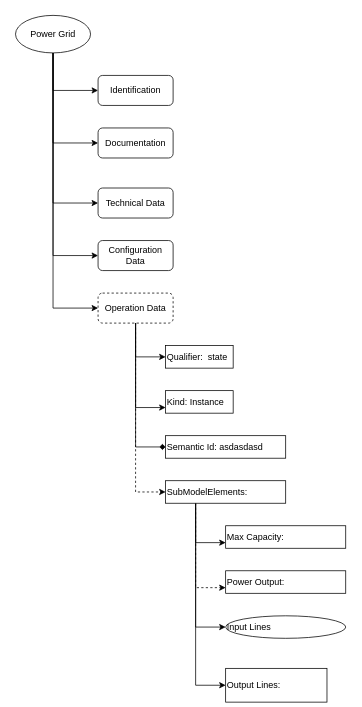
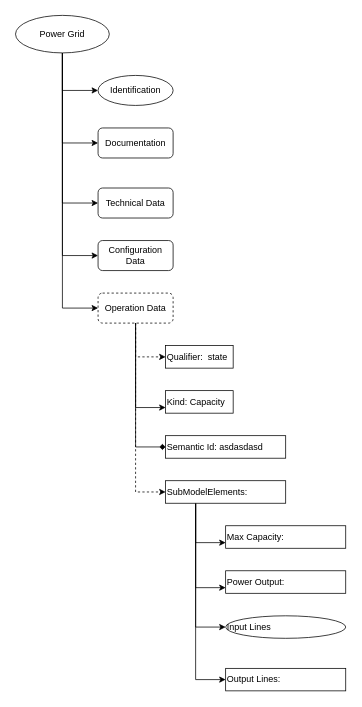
  <mxCell id="0" />
  <mxCell id="1" parent="0" />
  <mxCell id="2" style="edgeStyle=orthogonalEdgeStyle;rounded=0;orthogonalLoop=1;jettySize=auto;html=1;exitX=0.5;exitY=1;exitDx=0;exitDy=0;entryX=0;entryY=0.5;entryDx=0;entryDy=0;" edge="1" parent="1" source="7" target="8"><mxGeometry relative="1" as="geometry" /></mxCell>
  <mxCell id="3" style="edgeStyle=orthogonalEdgeStyle;rounded=0;orthogonalLoop=1;jettySize=auto;html=1;exitX=0.5;exitY=1;exitDx=0;exitDy=0;entryX=0;entryY=0.5;entryDx=0;entryDy=0;" edge="1" parent="1" source="7" target="9"><mxGeometry relative="1" as="geometry" /></mxCell>
  <mxCell id="4" style="edgeStyle=orthogonalEdgeStyle;rounded=0;orthogonalLoop=1;jettySize=auto;html=1;exitX=0.5;exitY=1;exitDx=0;exitDy=0;entryX=0;entryY=0.5;entryDx=0;entryDy=0;" edge="1" parent="1" source="7" target="10"><mxGeometry relative="1" as="geometry" /></mxCell>
  <mxCell id="5" style="edgeStyle=orthogonalEdgeStyle;rounded=0;orthogonalLoop=1;jettySize=auto;html=1;exitX=0.5;exitY=1;exitDx=0;exitDy=0;entryX=0;entryY=0.5;entryDx=0;entryDy=0;" edge="1" parent="1" source="7" target="16"><mxGeometry relative="1" as="geometry" /></mxCell>
  <mxCell id="6" style="edgeStyle=orthogonalEdgeStyle;rounded=0;orthogonalLoop=1;jettySize=auto;html=1;exitX=0.5;exitY=1;exitDx=0;exitDy=0;entryX=0;entryY=0.5;entryDx=0;entryDy=0;" edge="1" parent="1" source="7" target="15"><mxGeometry relative="1" as="geometry" /></mxCell>
- <mxCell id="7" value="Power Grid" style="ellipse;whiteSpace=wrap;html=1;" vertex="1" parent="1"><mxGeometry x="20" y="20" width="100" height="50" as="geometry" /></mxCell>
- <mxCell id="8" value="Identification" style="rounded=1;whiteSpace=wrap;html=1;" vertex="1" parent="1"><mxGeometry x="130" y="100" width="100" height="40" as="geometry" /></mxCell>
+ <mxCell id="7" value="Power Grid" style="ellipse;whiteSpace=wrap;html=1;" vertex="1" parent="1"><mxGeometry x="20" y="20" width="125" height="50" as="geometry" /></mxCell>
+ <mxCell id="8" value="Identification" style="ellipse;whiteSpace=wrap;html=1;" vertex="1" parent="1"><mxGeometry x="130" y="100" width="100" height="40" as="geometry" /></mxCell>
  <mxCell id="9" value="Documentation" style="rounded=1;whiteSpace=wrap;html=1;" vertex="1" parent="1"><mxGeometry x="130" y="170" width="100" height="40" as="geometry" /></mxCell>
  <mxCell id="10" value="Technical Data" style="rounded=1;whiteSpace=wrap;html=1;" vertex="1" parent="1"><mxGeometry x="130" y="250" width="100" height="40" as="geometry" /></mxCell>
- <mxCell id="11" style="edgeStyle=orthogonalEdgeStyle;rounded=0;orthogonalLoop=1;jettySize=auto;html=1;entryX=0;entryY=0.5;entryDx=0;entryDy=0;" edge="1" parent="1" source="15" target="17"><mxGeometry relative="1" as="geometry" /></mxCell>
+ <mxCell id="11" style="edgeStyle=orthogonalEdgeStyle;rounded=0;orthogonalLoop=1;jettySize=auto;html=1;entryX=0;entryY=0.5;entryDx=0;entryDy=0;dashed=1;" edge="1" parent="1" source="15" target="17"><mxGeometry relative="1" as="geometry" /></mxCell>
  <mxCell id="12" style="edgeStyle=orthogonalEdgeStyle;rounded=0;orthogonalLoop=1;jettySize=auto;html=1;exitX=0.5;exitY=1;exitDx=0;exitDy=0;entryX=0;entryY=0.75;entryDx=0;entryDy=0;" edge="1" parent="1" source="15" target="18"><mxGeometry relative="1" as="geometry" /></mxCell>
  <mxCell id="13" style="edgeStyle=orthogonalEdgeStyle;rounded=0;orthogonalLoop=1;jettySize=auto;html=1;exitX=0.5;exitY=1;exitDx=0;exitDy=0;entryX=0;entryY=0.5;entryDx=0;entryDy=0;endArrow=diamond;" edge="1" parent="1" source="15" target="19"><mxGeometry relative="1" as="geometry" /></mxCell>
  <mxCell id="14" style="edgeStyle=orthogonalEdgeStyle;rounded=0;orthogonalLoop=1;jettySize=auto;html=1;exitX=0.5;exitY=1;exitDx=0;exitDy=0;entryX=0;entryY=0.5;entryDx=0;entryDy=0;dashed=1;" edge="1" parent="1" source="15" target="24"><mxGeometry relative="1" as="geometry" /></mxCell>
  <mxCell id="15" value="Operation Data" style="rounded=1;whiteSpace=wrap;html=1;dashed=1;" vertex="1" parent="1"><mxGeometry x="130" y="390" width="100" height="40" as="geometry" /></mxCell>
  <mxCell id="16" value="Configuration Data" style="rounded=1;whiteSpace=wrap;html=1;" vertex="1" parent="1"><mxGeometry x="130" y="320" width="100" height="40" as="geometry" /></mxCell>
  <mxCell id="17" value="Qualifier:&amp;nbsp; state" style="rounded=0;whiteSpace=wrap;html=1;align=left;" vertex="1" parent="1"><mxGeometry x="220" y="460" width="90" height="30" as="geometry" /></mxCell>
- <mxCell id="18" value="Kind: Instance" style="rounded=0;whiteSpace=wrap;html=1;align=left;" vertex="1" parent="1"><mxGeometry x="220" y="520" width="90" height="30" as="geometry" /></mxCell>
+ <mxCell id="18" value="Kind: Capacity" style="rounded=0;whiteSpace=wrap;html=1;align=left;" vertex="1" parent="1"><mxGeometry x="220" y="520" width="90" height="30" as="geometry" /></mxCell>
  <mxCell id="19" value="Semantic Id: asdasdasd" style="rounded=0;whiteSpace=wrap;html=1;align=left;" vertex="1" parent="1"><mxGeometry x="220" y="580" width="160" height="30" as="geometry" /></mxCell>
  <mxCell id="20" style="edgeStyle=orthogonalEdgeStyle;rounded=0;orthogonalLoop=1;jettySize=auto;html=1;exitX=0.25;exitY=1;exitDx=0;exitDy=0;entryX=0;entryY=0.75;entryDx=0;entryDy=0;" edge="1" parent="1" source="24" target="25"><mxGeometry relative="1" as="geometry" /></mxCell>
- <mxCell id="21" style="edgeStyle=orthogonalEdgeStyle;rounded=0;orthogonalLoop=1;jettySize=auto;html=1;exitX=0.25;exitY=1;exitDx=0;exitDy=0;entryX=0;entryY=0.75;entryDx=0;entryDy=0;dashed=1;" edge="1" parent="1" source="24" target="26"><mxGeometry relative="1" as="geometry" /></mxCell>
+ <mxCell id="21" style="edgeStyle=orthogonalEdgeStyle;rounded=0;orthogonalLoop=1;jettySize=auto;html=1;exitX=0.25;exitY=1;exitDx=0;exitDy=0;entryX=0;entryY=0.75;entryDx=0;entryDy=0;" edge="1" parent="1" source="24" target="26"><mxGeometry relative="1" as="geometry" /></mxCell>
  <mxCell id="22" style="edgeStyle=orthogonalEdgeStyle;rounded=0;orthogonalLoop=1;jettySize=auto;html=1;exitX=0.25;exitY=1;exitDx=0;exitDy=0;entryX=0;entryY=0.5;entryDx=0;entryDy=0;" edge="1" parent="1" source="24" target="27"><mxGeometry relative="1" as="geometry" /></mxCell>
  <mxCell id="23" style="edgeStyle=orthogonalEdgeStyle;rounded=0;orthogonalLoop=1;jettySize=auto;html=1;exitX=0.25;exitY=1;exitDx=0;exitDy=0;entryX=0;entryY=0.5;entryDx=0;entryDy=0;" edge="1" parent="1" source="24" target="28"><mxGeometry relative="1" as="geometry" /></mxCell>
  <mxCell id="24" value="SubModelElements:" style="rounded=0;whiteSpace=wrap;html=1;align=left;" vertex="1" parent="1"><mxGeometry x="220" y="640" width="160" height="30" as="geometry" /></mxCell>
  <mxCell id="25" value="Max Capacity:" style="rounded=0;whiteSpace=wrap;html=1;align=left;" vertex="1" parent="1"><mxGeometry x="300" y="700" width="160" height="30" as="geometry" /></mxCell>
  <mxCell id="26" value="Power Output:" style="rounded=0;whiteSpace=wrap;html=1;align=left;" vertex="1" parent="1"><mxGeometry x="300" y="760" width="160" height="30" as="geometry" /></mxCell>
  <mxCell id="27" value="Input Lines" style="ellipse;whiteSpace=wrap;html=1;align=left;" vertex="1" parent="1"><mxGeometry x="300" y="820" width="160" height="30" as="geometry" /></mxCell>
- <mxCell id="28" value="Output Lines:" style="rounded=0;whiteSpace=wrap;html=1;align=left;" vertex="1" parent="1"><mxGeometry x="300" y="890" width="135" height="45" as="geometry" /></mxCell>
+ <mxCell id="28" value="Output Lines:" style="rounded=0;whiteSpace=wrap;html=1;align=left;" vertex="1" parent="1"><mxGeometry x="300" y="890" width="160" height="30" as="geometry" /></mxCell>
